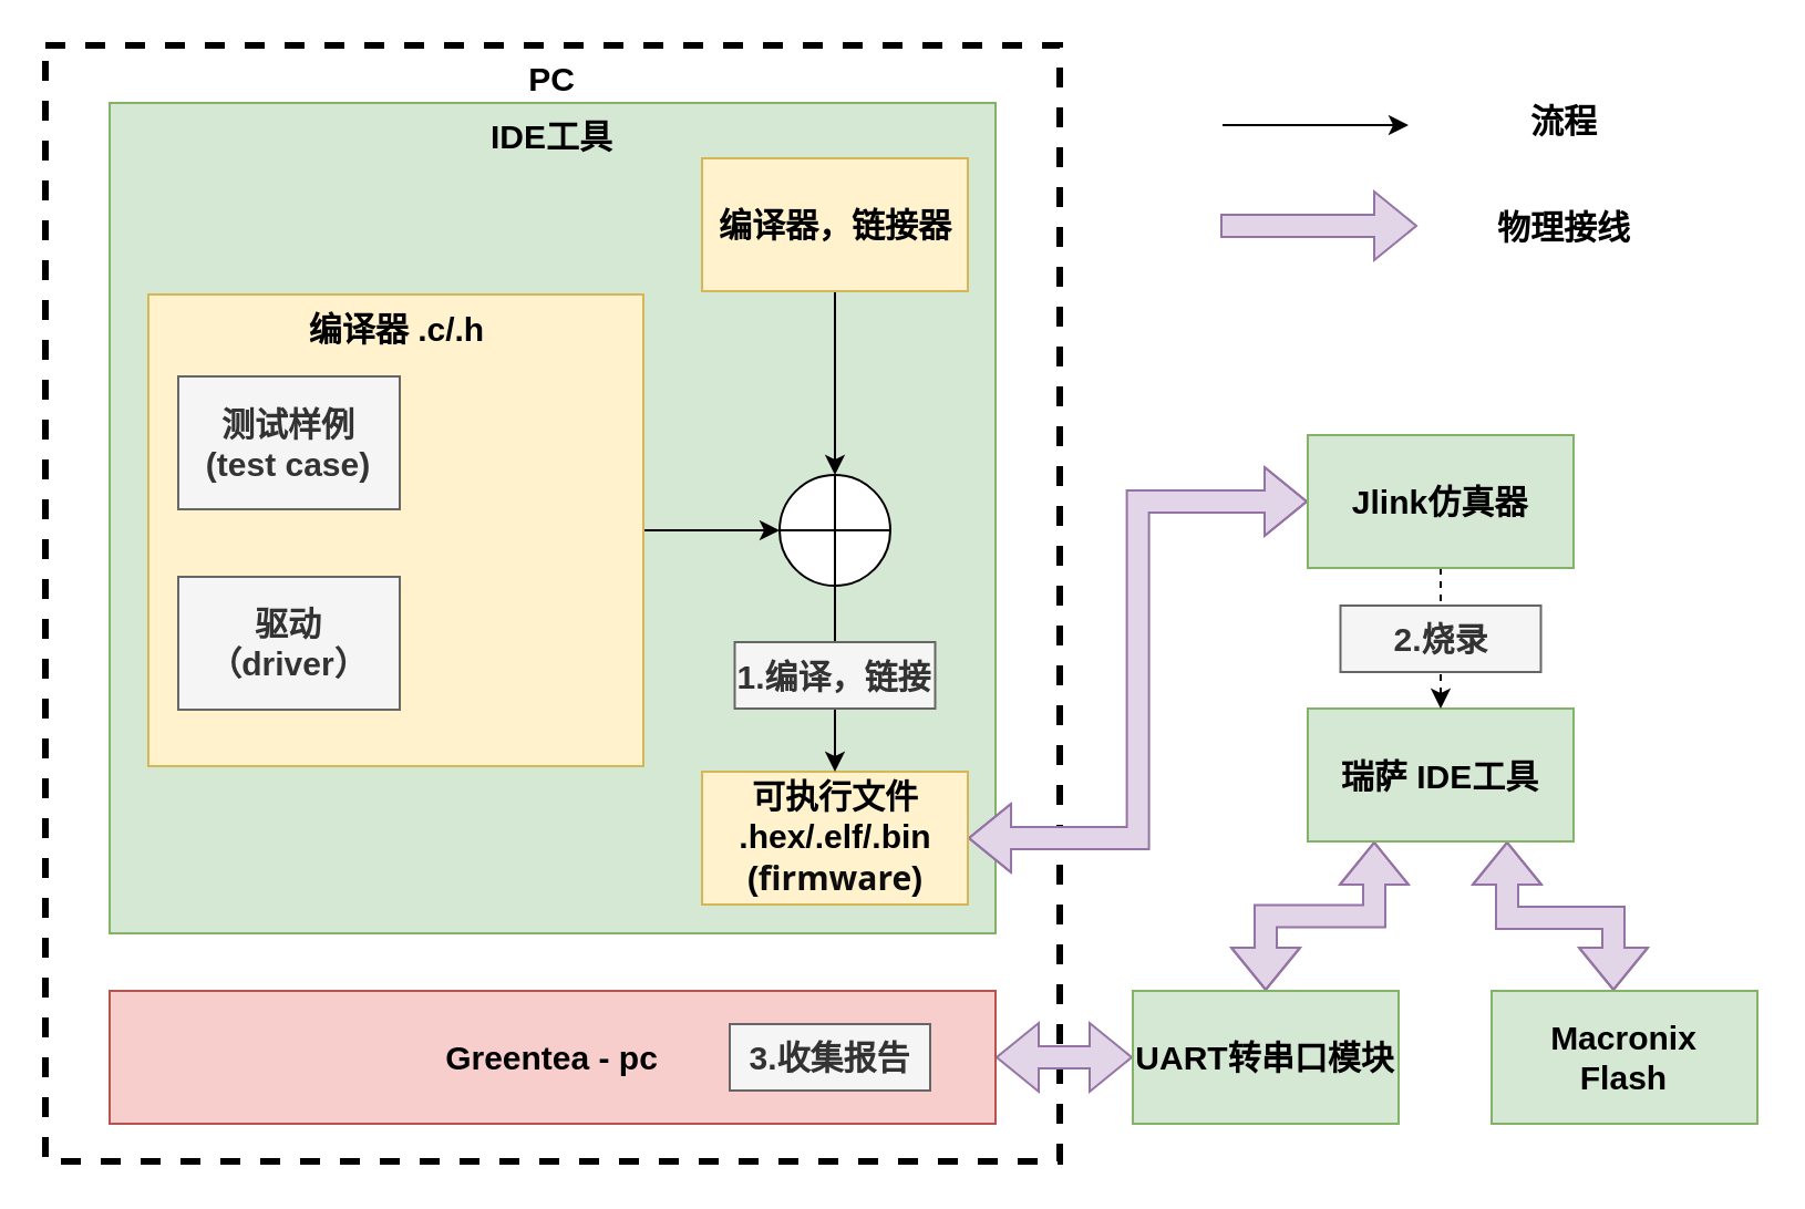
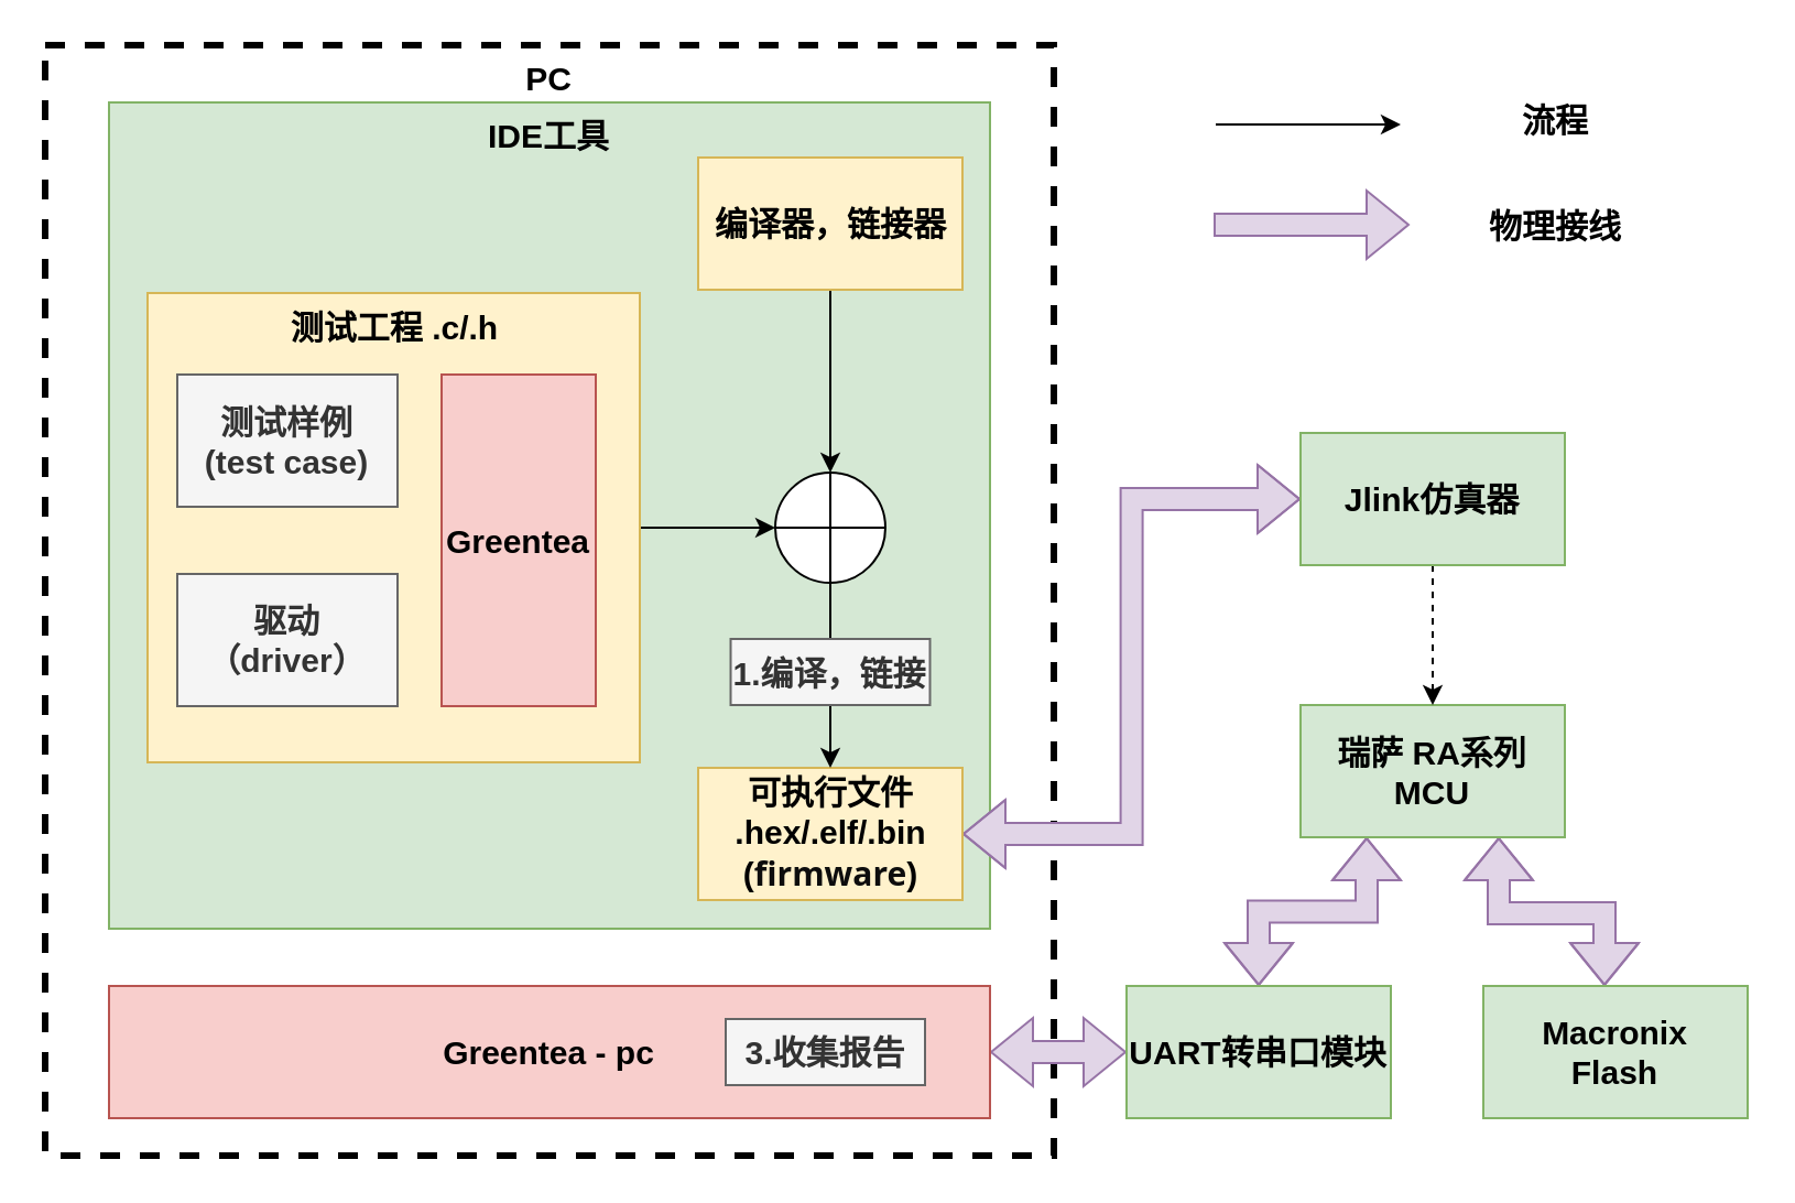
  <mxCell id="0" />
  <mxCell id="1" parent="0" />
  <mxCell id="2" value="&lt;font style=&quot;font-size: 15px;&quot;&gt;&lt;b&gt;PC&lt;/b&gt;&lt;/font&gt;" style="rounded=0;whiteSpace=wrap;html=1;strokeWidth=3;dashed=1;verticalAlign=top;" vertex="1" parent="1"><mxGeometry x="20" y="20" width="458" height="504" as="geometry" /></mxCell>
  <mxCell id="3" value="&lt;font style=&quot;font-size: 15px;&quot;&gt;&lt;b&gt;IDE工具&lt;/b&gt;&lt;/font&gt;" style="rounded=0;whiteSpace=wrap;html=1;verticalAlign=top;fillColor=#d5e8d4;strokeColor=#82b366;" vertex="1" parent="1"><mxGeometry x="49" y="46" width="400" height="375" as="geometry" /></mxCell>
  <mxCell id="4" style="edgeStyle=orthogonalEdgeStyle;rounded=0;orthogonalLoop=1;jettySize=auto;html=1;exitX=0.25;exitY=1;exitDx=0;exitDy=0;entryX=0.5;entryY=0;entryDx=0;entryDy=0;shape=flexArrow;startArrow=block;fillColor=#e1d5e7;strokeColor=#9673a6;" edge="1" parent="1" source="6" target="24"><mxGeometry relative="1" as="geometry" /></mxCell>
  <mxCell id="5" style="edgeStyle=orthogonalEdgeStyle;rounded=0;orthogonalLoop=1;jettySize=auto;html=1;exitX=0.75;exitY=1;exitDx=0;exitDy=0;shape=flexArrow;startArrow=block;fillColor=#e1d5e7;strokeColor=#9673a6;" edge="1" parent="1" source="6" target="23"><mxGeometry relative="1" as="geometry"><Array as="points"><mxPoint x="680" y="414" /><mxPoint x="728" y="414" /></Array></mxGeometry></mxCell>
- <mxCell id="6" value="&lt;b style=&quot;font-size: 15px;&quot;&gt;&lt;font style=&quot;font-size: 15px;&quot;&gt;瑞萨 IDE工具&lt;/font&gt;&lt;/b&gt;" style="rounded=0;whiteSpace=wrap;html=1;fillColor=#d5e8d4;strokeColor=#82b366;fontSize=15;" vertex="1" parent="1"><mxGeometry x="590" y="319.5" width="120" height="60" as="geometry" /></mxCell>
+ <mxCell id="6" value="&lt;b style=&quot;font-size: 15px;&quot;&gt;&lt;font style=&quot;font-size: 15px;&quot;&gt;瑞萨 RA系列MCU&lt;/font&gt;&lt;/b&gt;" style="rounded=0;whiteSpace=wrap;html=1;fillColor=#d5e8d4;strokeColor=#82b366;fontSize=15;" vertex="1" parent="1"><mxGeometry x="590" y="319.5" width="120" height="60" as="geometry" /></mxCell>
  <mxCell id="7" style="edgeStyle=orthogonalEdgeStyle;rounded=0;orthogonalLoop=1;jettySize=auto;html=1;exitX=1;exitY=0.5;exitDx=0;exitDy=0;entryX=0;entryY=0.5;entryDx=0;entryDy=0;fontSize=15;" edge="1" parent="1" source="8" target="14"><mxGeometry relative="1" as="geometry" /></mxCell>
- <mxCell id="8" value="&lt;font style=&quot;font-size: 15px;&quot;&gt;编译器 .c/.h&lt;/font&gt;" style="rounded=0;whiteSpace=wrap;html=1;verticalAlign=top;fontStyle=1;fillColor=#fff2cc;strokeColor=#d6b656;fontSize=15;" vertex="1" parent="1"><mxGeometry x="66.5" y="132.5" width="223.5" height="213" as="geometry" /></mxCell>
+ <mxCell id="8" value="&lt;font style=&quot;font-size: 15px;&quot;&gt;测试工程 .c/.h&lt;/font&gt;" style="rounded=0;whiteSpace=wrap;html=1;verticalAlign=top;fontStyle=1;fillColor=#fff2cc;strokeColor=#d6b656;fontSize=15;" vertex="1" parent="1"><mxGeometry x="66.5" y="132.5" width="223.5" height="213" as="geometry" /></mxCell>
  <mxCell id="9" value="驱动&lt;div style=&quot;font-size: 15px;&quot;&gt;（driver）&lt;/div&gt;" style="rounded=0;whiteSpace=wrap;html=1;fontSize=15;fontStyle=1;fillColor=#f5f5f5;strokeColor=#666666;fontColor=#333333;" vertex="1" parent="1"><mxGeometry x="80" y="260" width="100" height="60" as="geometry" /></mxCell>
  <mxCell id="10" value="&lt;font style=&quot;font-size: 15px;&quot;&gt;测试样例&lt;/font&gt;&lt;div style=&quot;font-size: 15px;&quot;&gt;&lt;font style=&quot;font-size: 15px;&quot;&gt;(test case)&lt;/font&gt;&lt;/div&gt;" style="rounded=0;whiteSpace=wrap;html=1;fontStyle=1;fillColor=#f5f5f5;strokeColor=#666666;fontColor=#333333;fontSize=15;" vertex="1" parent="1"><mxGeometry x="80" y="169.5" width="100" height="60" as="geometry" /></mxCell>
  <mxCell id="11" style="edgeStyle=orthogonalEdgeStyle;rounded=0;orthogonalLoop=1;jettySize=auto;html=1;exitX=1;exitY=0.5;exitDx=0;exitDy=0;entryX=0;entryY=0.5;entryDx=0;entryDy=0;shape=flexArrow;startArrow=block;fillColor=#e1d5e7;strokeColor=#9673a6;" edge="1" parent="1" source="12" target="18"><mxGeometry relative="1" as="geometry" /></mxCell>
  <mxCell id="12" value="可执行文件 .hex/.elf/.bin&lt;div style=&quot;font-size: 15px;&quot;&gt;(&lt;span style=&quot;color: rgb(13, 13, 13); font-family: Söhne, ui-sans-serif, system-ui, -apple-system, &amp;quot;Segoe UI&amp;quot;, Roboto, Ubuntu, Cantarell, &amp;quot;Noto Sans&amp;quot;, sans-serif, &amp;quot;Helvetica Neue&amp;quot;, Arial, &amp;quot;Apple Color Emoji&amp;quot;, &amp;quot;Segoe UI Emoji&amp;quot;, &amp;quot;Segoe UI Symbol&amp;quot;, &amp;quot;Noto Color Emoji&amp;quot;; text-align: start; white-space-collapse: preserve; font-size: 15px;&quot;&gt;&lt;font style=&quot;font-size: 15px;&quot;&gt;firmware&lt;/font&gt;&lt;/span&gt;)&lt;/div&gt;" style="rounded=0;whiteSpace=wrap;html=1;fontSize=15;fontStyle=1;fillColor=#fff2cc;strokeColor=#d6b656;" vertex="1" parent="1"><mxGeometry x="316.5" y="348" width="120" height="60" as="geometry" /></mxCell>
  <mxCell id="13" style="edgeStyle=orthogonalEdgeStyle;rounded=0;orthogonalLoop=1;jettySize=auto;html=1;exitX=0.5;exitY=1;exitDx=0;exitDy=0;entryX=0.5;entryY=0;entryDx=0;entryDy=0;fontSize=15;" edge="1" parent="1" source="14" target="12"><mxGeometry relative="1" as="geometry" /></mxCell>
  <mxCell id="14" value="" style="shape=orEllipse;perimeter=ellipsePerimeter;whiteSpace=wrap;html=1;backgroundOutline=1;fontSize=15;" vertex="1" parent="1"><mxGeometry x="351.5" y="214" width="50" height="50" as="geometry" /></mxCell>
  <mxCell id="15" style="edgeStyle=orthogonalEdgeStyle;rounded=0;orthogonalLoop=1;jettySize=auto;html=1;exitX=0.5;exitY=1;exitDx=0;exitDy=0;entryX=0.5;entryY=0;entryDx=0;entryDy=0;fontSize=15;" edge="1" parent="1" source="16" target="14"><mxGeometry relative="1" as="geometry" /></mxCell>
  <mxCell id="16" value="编译器，链接器" style="rounded=0;whiteSpace=wrap;html=1;fontSize=15;fontStyle=1;fillColor=#fff2cc;strokeColor=#d6b656;" vertex="1" parent="1"><mxGeometry x="316.5" y="71" width="120" height="60" as="geometry" /></mxCell>
  <mxCell id="17" style="edgeStyle=orthogonalEdgeStyle;rounded=0;orthogonalLoop=1;jettySize=auto;html=1;exitX=0.5;exitY=1;exitDx=0;exitDy=0;entryX=0.5;entryY=0;entryDx=0;entryDy=0;dashed=1;" edge="1" parent="1" source="18" target="6"><mxGeometry relative="1" as="geometry" /></mxCell>
  <mxCell id="18" value="&lt;b&gt;Jlink仿真器&lt;/b&gt;" style="rounded=0;whiteSpace=wrap;html=1;fillColor=#d5e8d4;strokeColor=#82b366;fontSize=15;" vertex="1" parent="1"><mxGeometry x="590" y="196" width="120" height="60" as="geometry" /></mxCell>
- <mxCell id="19" value="&lt;b style=&quot;font-size: 15px;&quot;&gt;&lt;font style=&quot;font-size: 15px;&quot;&gt;2.烧录&lt;/font&gt;&lt;/b&gt;" style="text;html=1;align=center;verticalAlign=middle;whiteSpace=wrap;rounded=0;fontSize=15;fillColor=#f5f5f5;fontColor=#333333;strokeColor=#666666;" vertex="1" parent="1"><mxGeometry x="604.75" y="273" width="90.5" height="30" as="geometry" /></mxCell>
  <mxCell id="20" value="&lt;b style=&quot;font-size: 15px;&quot;&gt;&lt;font style=&quot;font-size: 15px;&quot;&gt;1.编译，链接&lt;/font&gt;&lt;/b&gt;" style="text;html=1;align=center;verticalAlign=middle;whiteSpace=wrap;rounded=0;fontSize=15;fillColor=#f5f5f5;strokeColor=#666666;fontColor=#333333;" vertex="1" parent="1"><mxGeometry x="331.25" y="289.5" width="90.5" height="30" as="geometry" /></mxCell>
  <mxCell id="21" style="edgeStyle=orthogonalEdgeStyle;rounded=0;orthogonalLoop=1;jettySize=auto;html=1;exitX=1;exitY=0.5;exitDx=0;exitDy=0;entryX=0;entryY=0.5;entryDx=0;entryDy=0;shape=flexArrow;startArrow=block;fillColor=#e1d5e7;strokeColor=#9673a6;" edge="1" parent="1" source="22" target="24"><mxGeometry relative="1" as="geometry" /></mxCell>
  <mxCell id="22" value="Greentea - pc" style="rounded=0;whiteSpace=wrap;html=1;fontSize=15;fontStyle=1;fillColor=#f8cecc;strokeColor=#b85450;" vertex="1" parent="1"><mxGeometry x="49" y="447" width="400" height="60" as="geometry" /></mxCell>
  <mxCell id="23" value="Macronix&lt;div&gt;Flash&lt;/div&gt;" style="rounded=0;whiteSpace=wrap;html=1;fillColor=#d5e8d4;strokeColor=#82b366;fontSize=15;fontStyle=1" vertex="1" parent="1"><mxGeometry x="673" y="447" width="120" height="60" as="geometry" /></mxCell>
  <mxCell id="24" value="UART转串口模块" style="rounded=0;whiteSpace=wrap;html=1;fillColor=#d5e8d4;strokeColor=#82b366;fontSize=15;fontStyle=1" vertex="1" parent="1"><mxGeometry x="511" y="447" width="120" height="60" as="geometry" /></mxCell>
  <mxCell id="25" value="" style="endArrow=classic;html=1;rounded=0;" edge="1" parent="1"><mxGeometry width="50" height="50" relative="1" as="geometry"><mxPoint x="551.5" y="56" as="sourcePoint" /><mxPoint x="635.5" y="56" as="targetPoint" /></mxGeometry></mxCell>
  <mxCell id="26" value="" style="shape=flexArrow;endArrow=classic;html=1;rounded=0;fillColor=#e1d5e7;strokeColor=#9673a6;" edge="1" parent="1"><mxGeometry width="50" height="50" relative="1" as="geometry"><mxPoint x="550.5" y="101.5" as="sourcePoint" /><mxPoint x="639.5" y="101.5" as="targetPoint" /></mxGeometry></mxCell>
  <mxCell id="27" value="流程" style="text;html=1;align=center;verticalAlign=middle;whiteSpace=wrap;rounded=0;fontSize=15;fontStyle=1" vertex="1" parent="1"><mxGeometry x="665.5" y="39" width="80" height="30" as="geometry" /></mxCell>
  <mxCell id="28" value="物理接线" style="text;html=1;align=center;verticalAlign=middle;whiteSpace=wrap;rounded=0;fontSize=15;fontStyle=1" vertex="1" parent="1"><mxGeometry x="665.5" y="87" width="80" height="30" as="geometry" /></mxCell>
  <mxCell id="29" value="&lt;b style=&quot;font-size: 15px;&quot;&gt;&lt;font style=&quot;font-size: 15px;&quot;&gt;3.收集报告&lt;/font&gt;&lt;/b&gt;" style="text;html=1;align=center;verticalAlign=middle;whiteSpace=wrap;rounded=0;fontSize=15;fillColor=#f5f5f5;fontColor=#333333;strokeColor=#666666;" vertex="1" parent="1"><mxGeometry x="329" y="462" width="90.5" height="30" as="geometry" /></mxCell>
+ <mxCell id="30" value="Greentea" style="rounded=0;whiteSpace=wrap;html=1;fontStyle=1;fillColor=#f8cecc;strokeColor=#b85450;fontSize=15;" vertex="1" parent="1"><mxGeometry x="200" y="169.5" width="70" height="150.5" as="geometry" /></mxCell>
